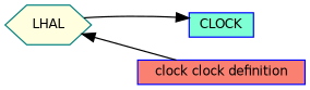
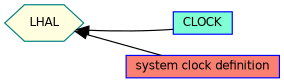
  digraph {
    rankdir=LR
    node [color=blue fontname=Helvetica fontsize=10 shape=box style=filled]
    edge [dir=back fontname=Helvetica fontsize=10 labelfontname=Helvetica labelfontsize=10 shape=plaintext style=solid]
-   n1 [fillcolor=salmon height=0.2 label="clock clock definition" width=0.4]
+   n1 [fillcolor=salmon height=0.2 label="system clock definition" width=0.4]
    n2 [fillcolor=aquamarine fontcolor=black height=0.2 label=CLOCK width=0.4]
    n3 [color=teal fillcolor=lightyellow height=0.2 label=LHAL shape=hexagon width=0.4]
    n3 -> n1
-   n2 -> n3
+   n3 -> n2
  }
